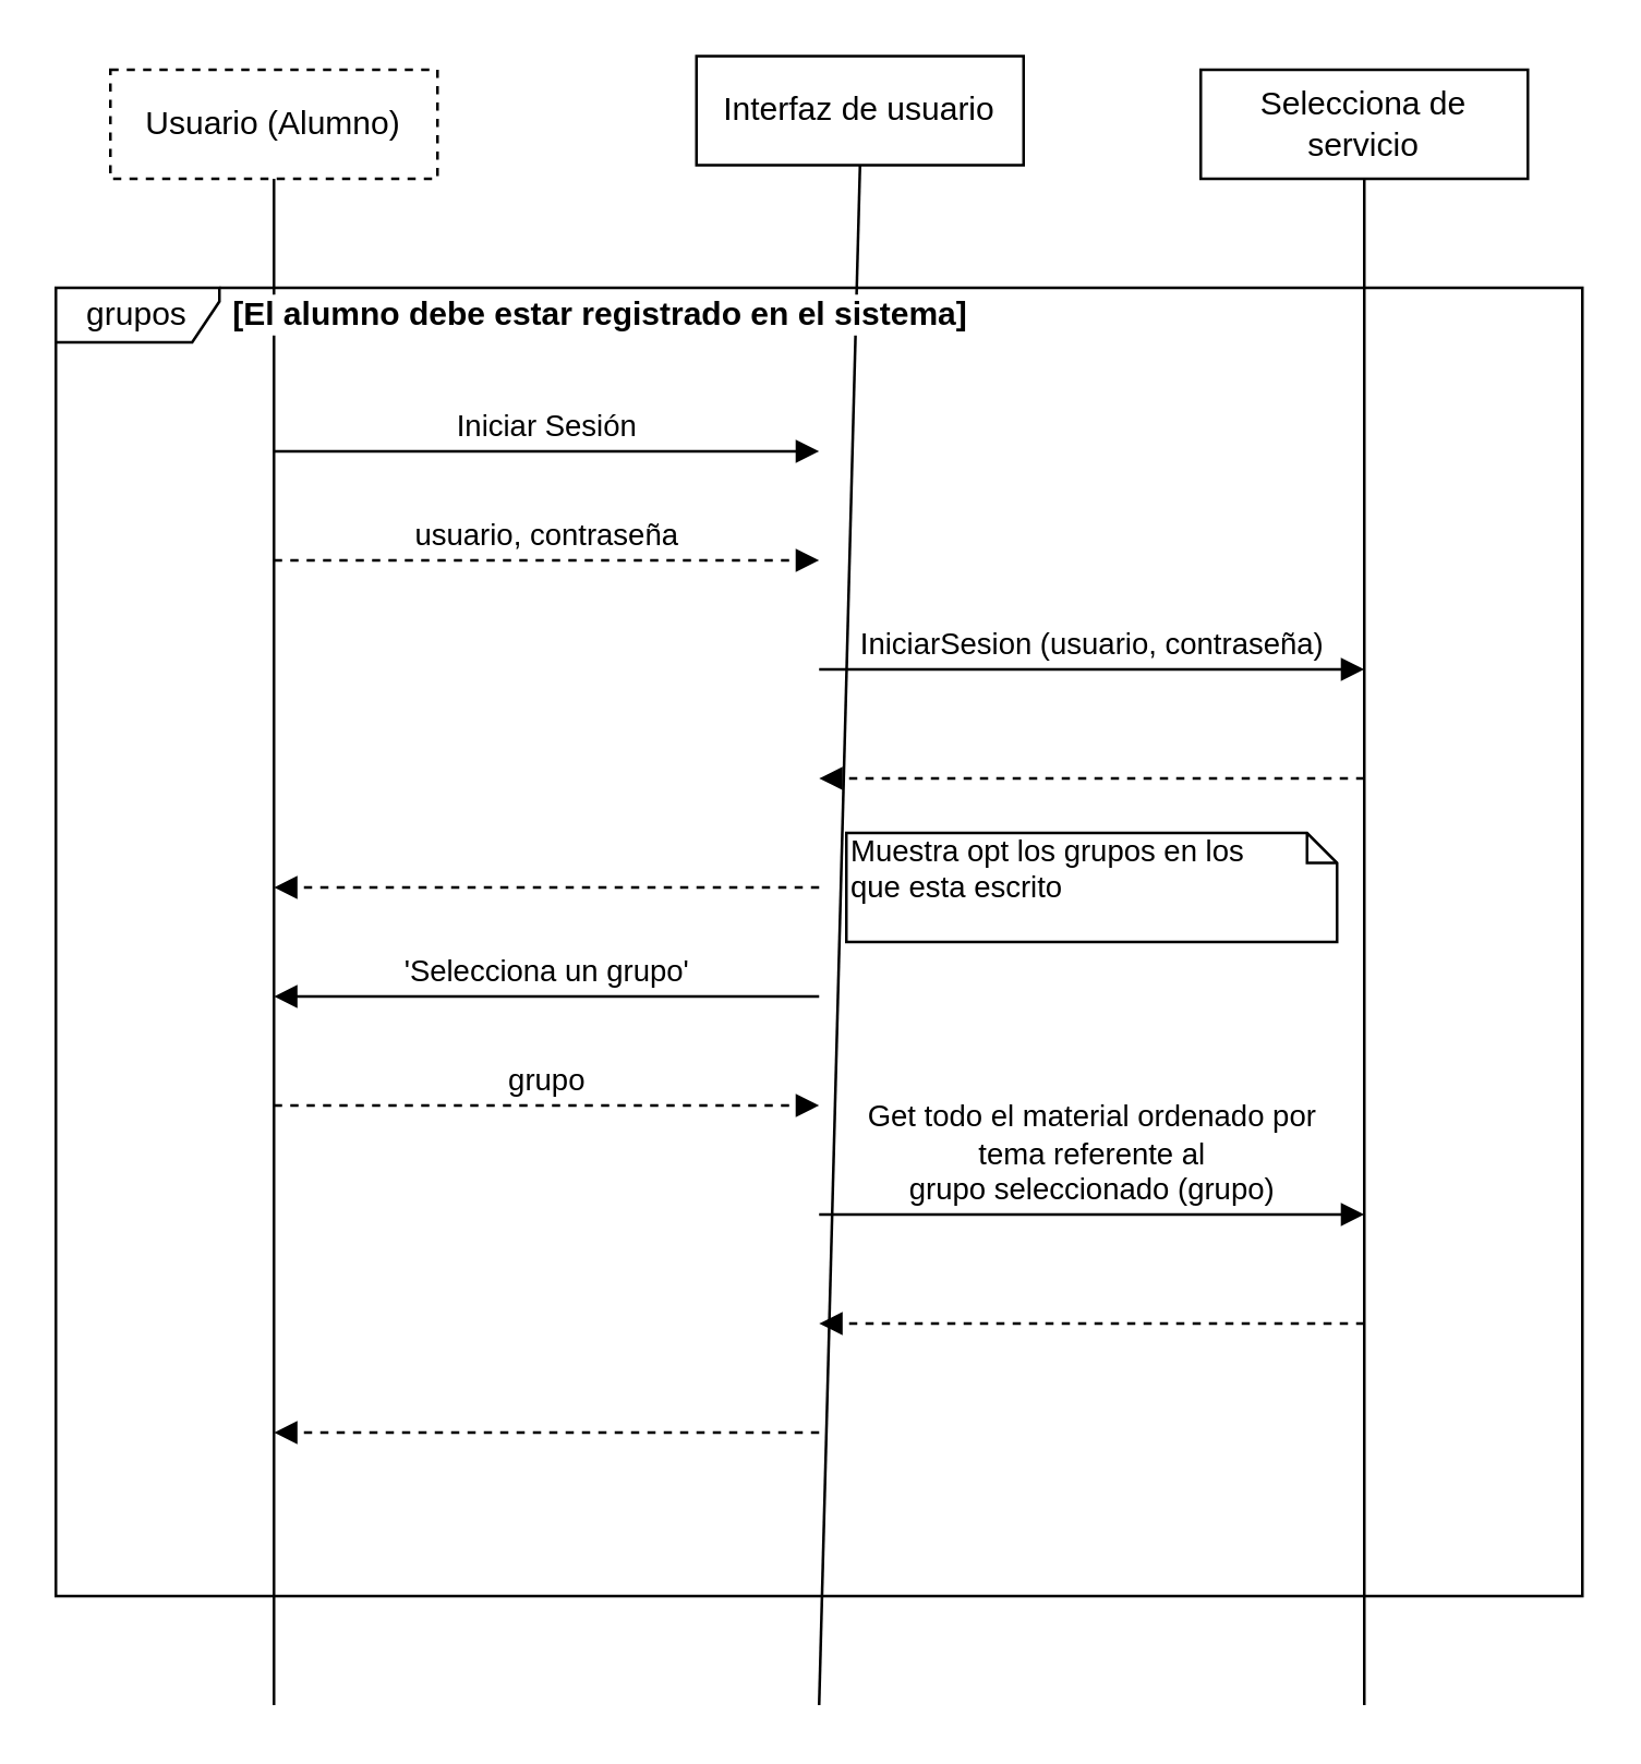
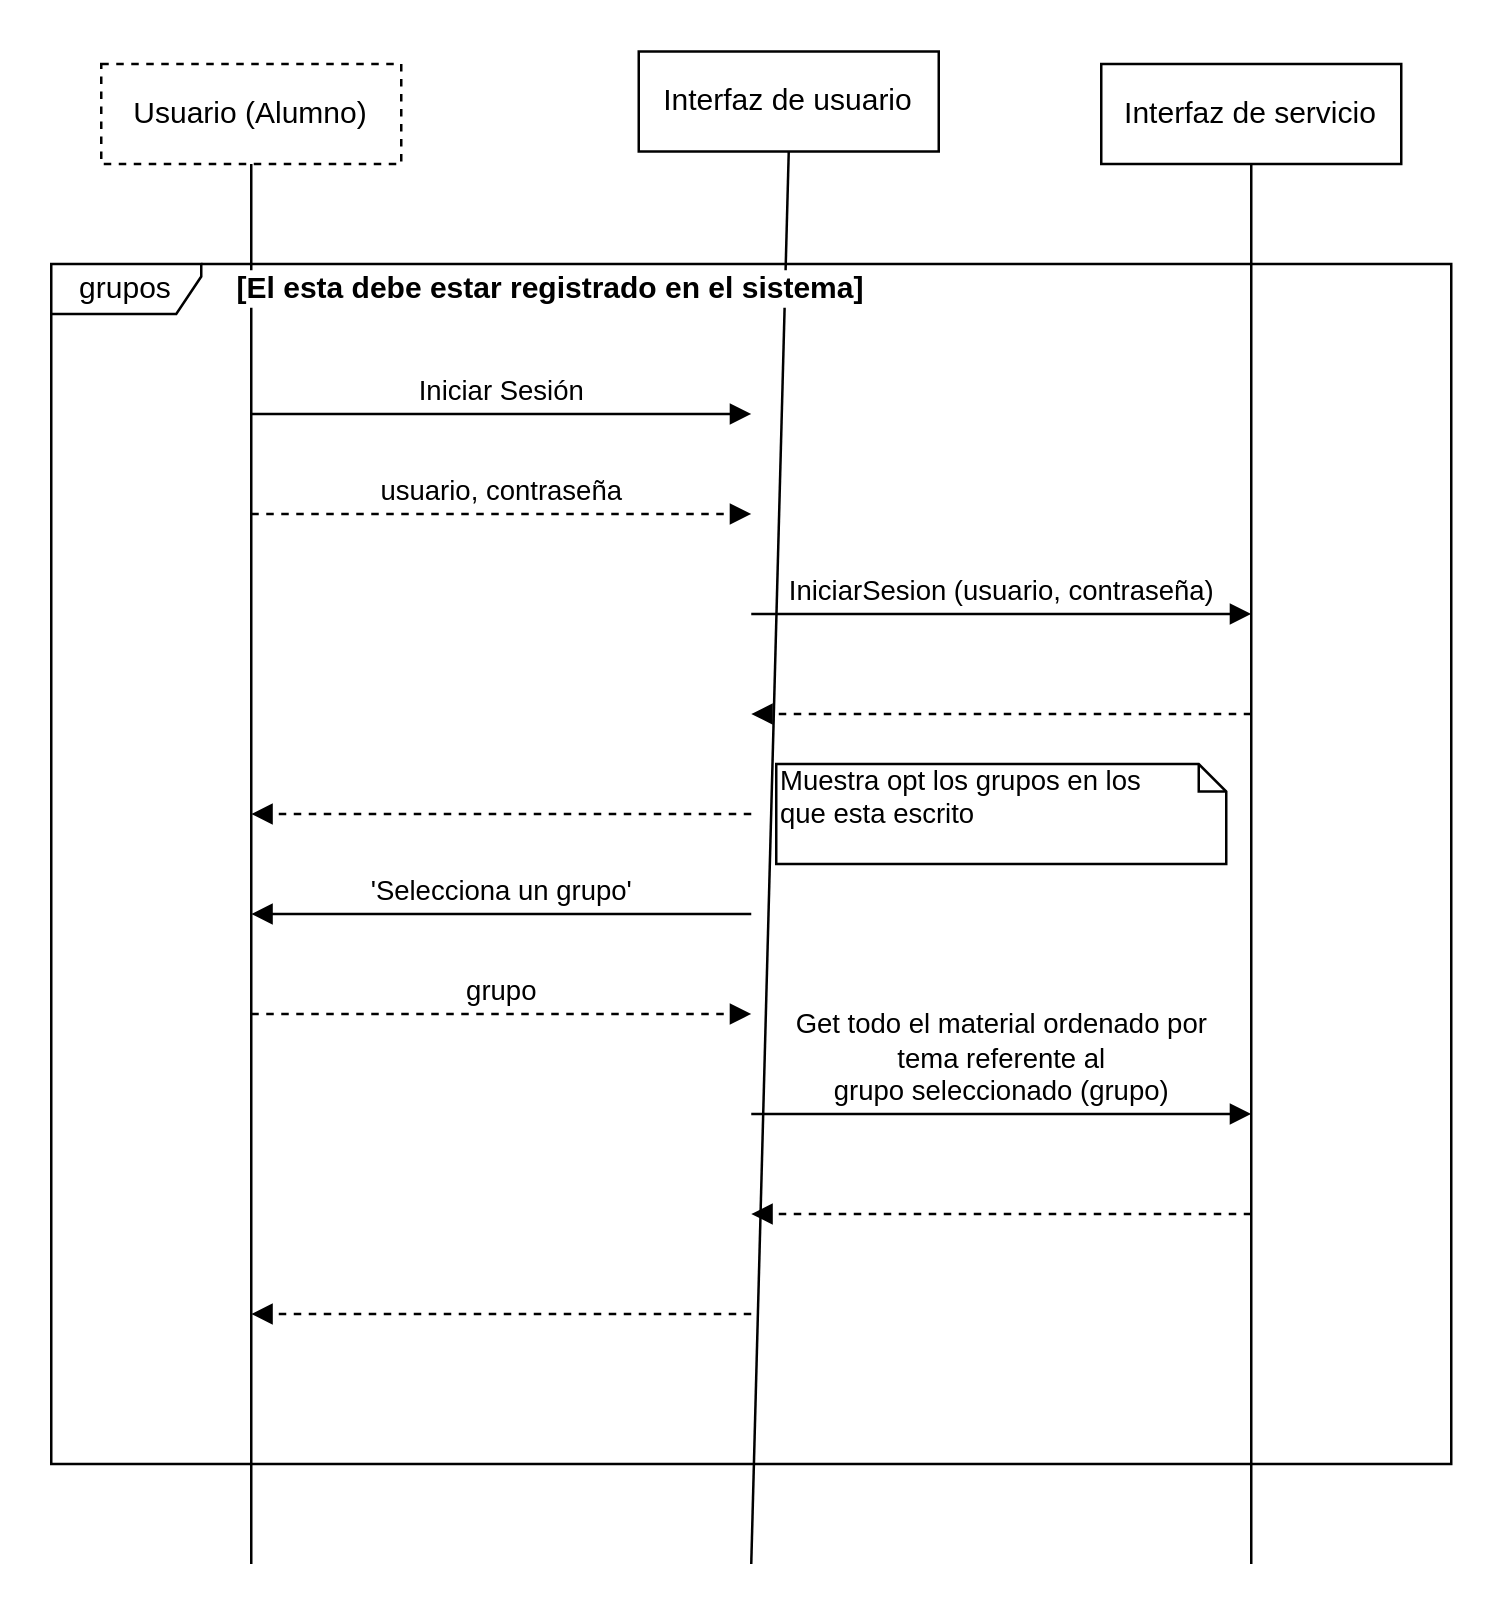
  <mxCell id="0" />
  <mxCell id="1" parent="0" />
  <mxCell id="2" value="grupos" style="shape=umlFrame;whiteSpace=wrap;html=1;width=60;height=20;fillColor=#ffffff;" parent="1" vertex="1"><mxGeometry x="20" y="105" width="560" height="480" as="geometry" /></mxCell>
  <mxCell id="3" value="Usuario (Alumno)" style="rounded=0;whiteSpace=wrap;html=1;dashed=1;" parent="1" vertex="1"><mxGeometry x="40" y="25" width="120" height="40" as="geometry" /></mxCell>
  <mxCell id="4" value="Interfaz de usuario" style="rounded=0;whiteSpace=wrap;html=1;" parent="1" vertex="1"><mxGeometry x="255" y="20" width="120" height="40" as="geometry" /></mxCell>
  <mxCell id="5" value="" style="endArrow=none;html=1;entryX=0.5;entryY=1;entryDx=0;entryDy=0;" parent="1" target="3" edge="1"><mxGeometry width="50" height="50" relative="1" as="geometry"><mxPoint x="100" y="625" as="sourcePoint" /><mxPoint x="70" y="525" as="targetPoint" /></mxGeometry></mxCell>
- <mxCell id="6" value="Selecciona de servicio" style="rounded=0;whiteSpace=wrap;html=1;" parent="1" vertex="1"><mxGeometry x="440" y="25" width="120" height="40" as="geometry" /></mxCell>
+ <mxCell id="6" value="Interfaz de servicio" style="rounded=0;whiteSpace=wrap;html=1;" parent="1" vertex="1"><mxGeometry x="440" y="25" width="120" height="40" as="geometry" /></mxCell>
  <mxCell id="7" value="" style="endArrow=none;html=1;entryX=0.5;entryY=1;entryDx=0;entryDy=0;" parent="1" target="4" edge="1"><mxGeometry width="50" height="50" relative="1" as="geometry"><mxPoint x="300" y="625" as="sourcePoint" /><mxPoint x="110" y="75" as="targetPoint" /></mxGeometry></mxCell>
  <mxCell id="8" value="" style="endArrow=none;html=1;entryX=0.5;entryY=1;entryDx=0;entryDy=0;" parent="1" target="6" edge="1"><mxGeometry width="50" height="50" relative="1" as="geometry"><mxPoint x="500" y="625" as="sourcePoint" /><mxPoint x="120" y="85" as="targetPoint" /></mxGeometry></mxCell>
- <mxCell id="9" value="[El alumno debe estar registrado en el sistema]" style="text;html=1;strokeColor=none;fillColor=none;align=center;verticalAlign=middle;whiteSpace=wrap;rounded=0;fontStyle=1;labelBackgroundColor=#ffffff;" parent="1" vertex="1"><mxGeometry x="80" y="105" width="280" height="20" as="geometry" /></mxCell>
+ <mxCell id="9" value="[El esta debe estar registrado en el sistema]" style="text;html=1;strokeColor=none;fillColor=none;align=center;verticalAlign=middle;whiteSpace=wrap;rounded=0;fontStyle=1;labelBackgroundColor=#ffffff;" parent="1" vertex="1"><mxGeometry x="80" y="105" width="280" height="20" as="geometry" /></mxCell>
  <mxCell id="10" value="Iniciar Sesión" style="html=1;verticalAlign=bottom;endArrow=block;" parent="1" edge="1"><mxGeometry width="80" relative="1" as="geometry"><mxPoint x="100" y="165" as="sourcePoint" /><mxPoint x="300" y="165" as="targetPoint" /></mxGeometry></mxCell>
  <mxCell id="11" value="'Selecciona un grupo'" style="html=1;verticalAlign=bottom;endArrow=block;" parent="1" edge="1"><mxGeometry width="80" relative="1" as="geometry"><mxPoint x="300" y="365" as="sourcePoint" /><mxPoint x="100" y="365" as="targetPoint" /></mxGeometry></mxCell>
  <mxCell id="12" value="usuario, contraseña" style="html=1;verticalAlign=bottom;endArrow=block;dashed=1;" parent="1" edge="1"><mxGeometry width="80" relative="1" as="geometry"><mxPoint x="100" y="205" as="sourcePoint" /><mxPoint x="300" y="205" as="targetPoint" /></mxGeometry></mxCell>
  <mxCell id="13" value="IniciarSesion (usuario, contraseña)" style="html=1;verticalAlign=bottom;endArrow=block;" parent="1" edge="1"><mxGeometry width="80" relative="1" as="geometry"><mxPoint x="300" y="245" as="sourcePoint" /><mxPoint x="500" y="245" as="targetPoint" /></mxGeometry></mxCell>
  <mxCell id="14" value="" style="html=1;verticalAlign=bottom;endArrow=block;dashed=1;" parent="1" edge="1"><mxGeometry width="80" relative="1" as="geometry"><mxPoint x="500" y="285" as="sourcePoint" /><mxPoint x="300" y="285" as="targetPoint" /></mxGeometry></mxCell>
  <mxCell id="15" value="" style="html=1;verticalAlign=bottom;endArrow=block;dashed=1;" parent="1" edge="1"><mxGeometry width="80" relative="1" as="geometry"><mxPoint x="300" y="325" as="sourcePoint" /><mxPoint x="100" y="325" as="targetPoint" /></mxGeometry></mxCell>
  <mxCell id="16" value="grupo" style="html=1;verticalAlign=bottom;endArrow=block;dashed=1;" edge="1" parent="1"><mxGeometry width="80" relative="1" as="geometry"><mxPoint x="100" y="405" as="sourcePoint" /><mxPoint x="300" y="405" as="targetPoint" /></mxGeometry></mxCell>
  <mxCell id="17" value="Get todo el material ordenado por&lt;br&gt;tema referente al&lt;br&gt;grupo seleccionado (grupo)" style="html=1;verticalAlign=bottom;endArrow=block;" edge="1" parent="1"><mxGeometry width="80" relative="1" as="geometry"><mxPoint x="300" y="445" as="sourcePoint" /><mxPoint x="500" y="445" as="targetPoint" /></mxGeometry></mxCell>
  <mxCell id="18" value="" style="html=1;verticalAlign=bottom;endArrow=block;dashed=1;" edge="1" parent="1"><mxGeometry width="80" relative="1" as="geometry"><mxPoint x="500" y="485" as="sourcePoint" /><mxPoint x="300" y="485" as="targetPoint" /></mxGeometry></mxCell>
  <mxCell id="19" value="Muestra opt los grupos en los &lt;br&gt;que esta escrito" style="shape=note;whiteSpace=wrap;html=1;size=11;verticalAlign=top;align=left;spacingTop=-6;fontSize=11;" vertex="1" parent="1"><mxGeometry x="310" y="305" width="180" height="40" as="geometry" /></mxCell>
  <mxCell id="20" value="" style="html=1;verticalAlign=bottom;endArrow=block;dashed=1;" edge="1" parent="1"><mxGeometry width="80" relative="1" as="geometry"><mxPoint x="300" y="525" as="sourcePoint" /><mxPoint x="100" y="525" as="targetPoint" /></mxGeometry></mxCell>
